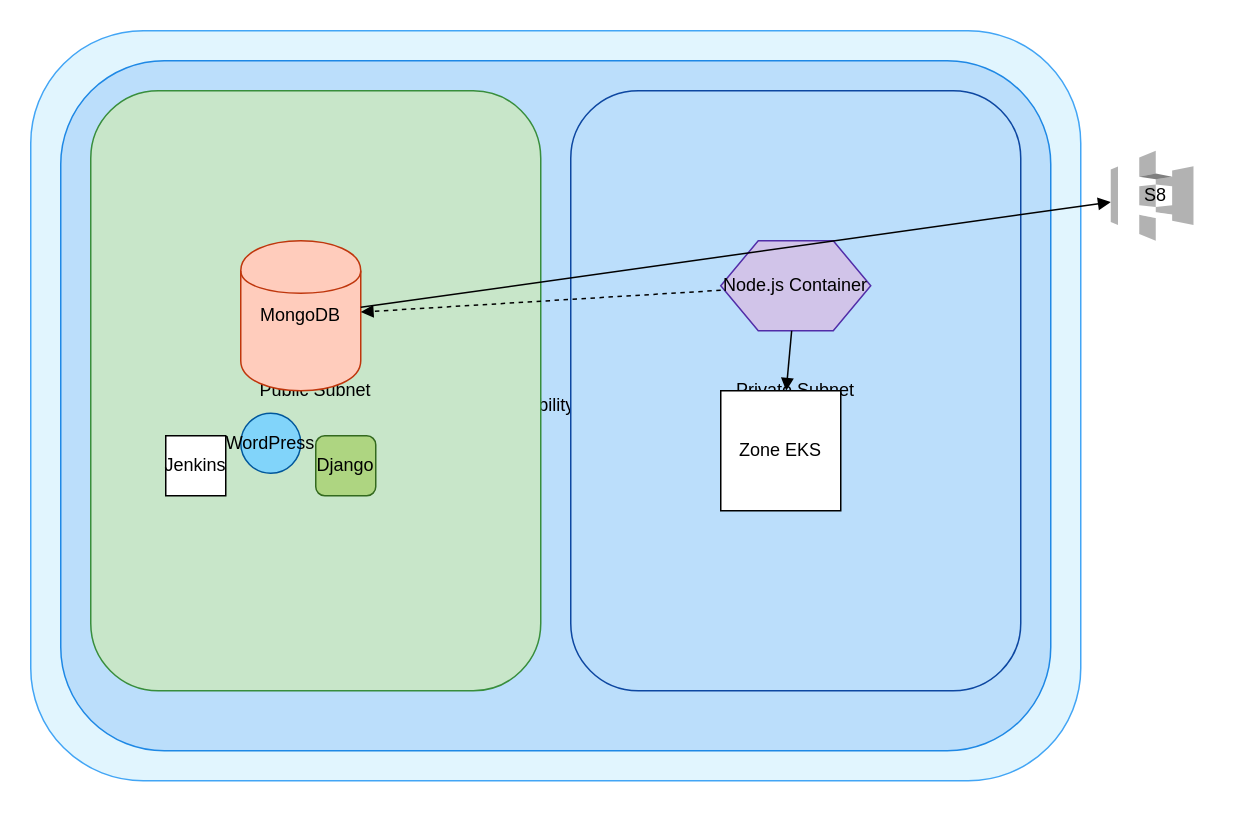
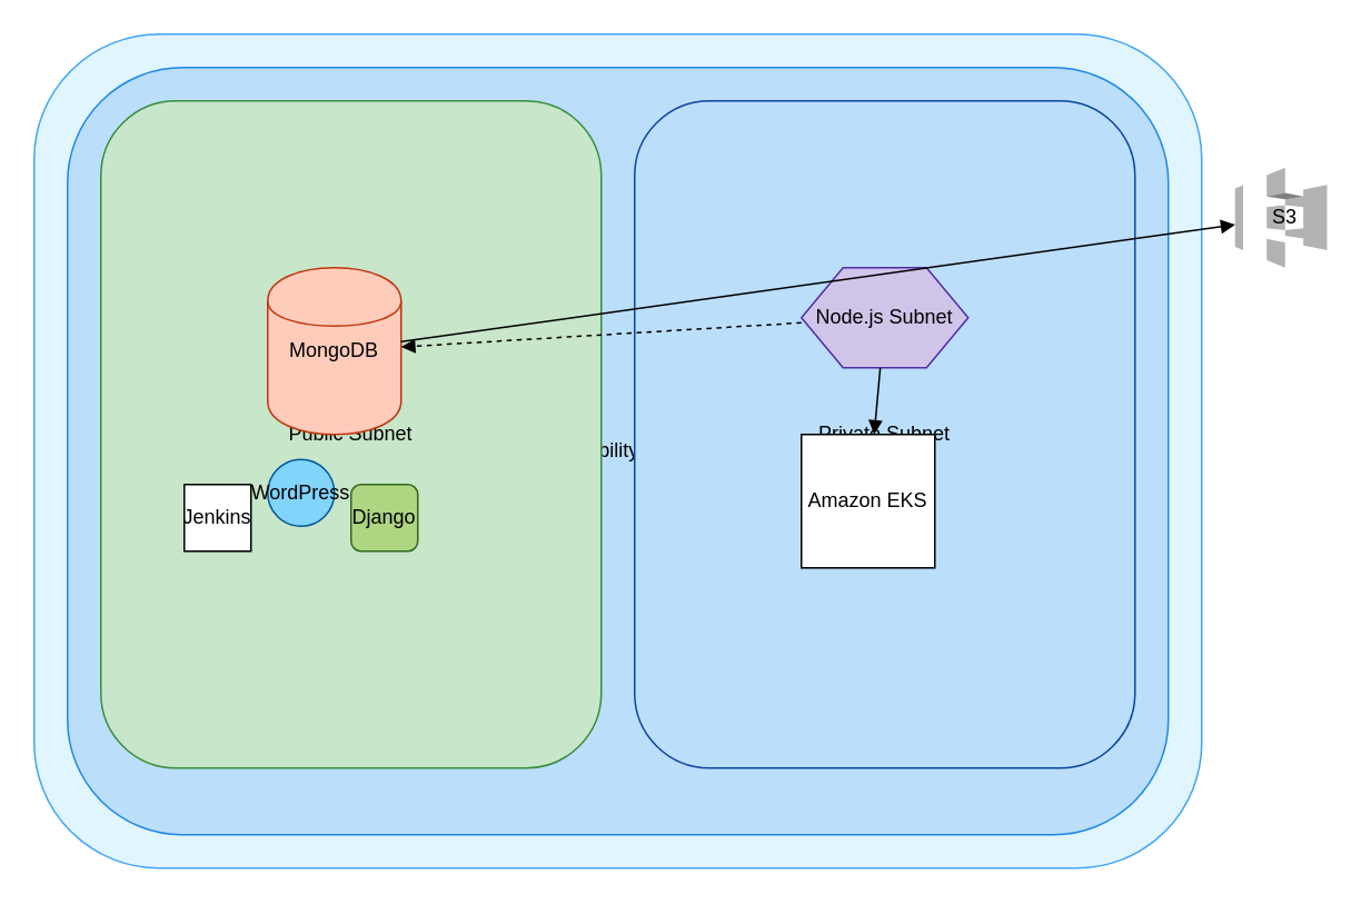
  <mxCell id="0" />
  <mxCell id="1" parent="0" />
  <mxCell id="2" value="VPC" style="rounded=1;whiteSpace=wrap;html=1;fillColor=#E1F5FE;strokeColor=#42A5F5;" vertex="1" parent="1"><mxGeometry x="20" y="20" width="700" height="500" as="geometry" /></mxCell>
  <mxCell id="3" value="Availability Zone" style="rounded=1;whiteSpace=wrap;html=1;fillColor=#BBDEFB;strokeColor=#1E88E5;" vertex="1" parent="2"><mxGeometry x="20" y="20" width="660" height="460" as="geometry" /></mxCell>
  <mxCell id="4" value="Public Subnet" style="rounded=1;whiteSpace=wrap;html=1;fillColor=#C8E6C9;strokeColor=#388E3C;" vertex="1" parent="3"><mxGeometry x="20" y="20" width="300" height="400" as="geometry" /></mxCell>
  <mxCell id="5" value="Private Subnet" style="rounded=1;whiteSpace=wrap;html=1;fillColor=#BBDEFB;strokeColor=#0D47A1;" vertex="1" parent="3"><mxGeometry x="340" y="20" width="300" height="400" as="geometry" /></mxCell>
  <mxCell id="6" value="MongoDB" style="shape=cylinder;whiteSpace=wrap;html=1;fillColor=#FFCCBC;strokeColor=#BF360C;" vertex="1" parent="4"><mxGeometry x="100" y="100" width="80" height="100" as="geometry" /></mxCell>
  <mxCell id="7" value="Jenkins" style="shape=mxgraph.cisco.misc.users;whiteSpace=wrap;html=1;" vertex="1" parent="4"><mxGeometry x="50" y="230" width="40" height="40" as="geometry" /></mxCell>
  <mxCell id="8" value="Django" style="whiteSpace=wrap;html=1;fillColor=#AED581;strokeColor=#33691E;rounded=1;" vertex="1" parent="4"><mxGeometry x="150" y="230" width="40" height="40" as="geometry" /></mxCell>
  <mxCell id="9" value="WordPress" style="ellipse;whiteSpace=wrap;html=1;fillColor=#81D4FA;strokeColor=#01579B;" vertex="1" parent="4"><mxGeometry x="100" y="215" width="40" height="40" as="geometry" /></mxCell>
- <mxCell id="10" value="Node.js Container" style="shape=hexagon;whiteSpace=wrap;html=1;fillColor=#D1C4E9;strokeColor=#512DA8;" vertex="1" parent="5"><mxGeometry x="100" y="100" width="100" height="60" as="geometry" /></mxCell>
- <mxCell id="11" value="Zone EKS" style="shape=mxgraph.aws3.kubernetes;whiteSpace=wrap;html=1;" vertex="1" parent="5"><mxGeometry x="100" y="200" width="80" height="80" as="geometry" /></mxCell>
- <mxCell id="12" value="S8" style="shape=mxgraph.aws3.s3;whiteSpace=wrap;html=1;" vertex="1" parent="1"><mxGeometry x="740" y="100" width="60" height="60" as="geometry" /></mxCell>
+ <mxCell id="10" value="Node.js Subnet" style="shape=hexagon;whiteSpace=wrap;html=1;fillColor=#D1C4E9;strokeColor=#512DA8;" vertex="1" parent="5"><mxGeometry x="100" y="100" width="100" height="60" as="geometry" /></mxCell>
+ <mxCell id="11" value="Amazon EKS" style="shape=mxgraph.aws3.kubernetes;whiteSpace=wrap;html=1;" vertex="1" parent="5"><mxGeometry x="100" y="200" width="80" height="80" as="geometry" /></mxCell>
+ <mxCell id="12" value="S3" style="shape=mxgraph.aws3.s3;whiteSpace=wrap;html=1;" vertex="1" parent="1"><mxGeometry x="740" y="100" width="60" height="60" as="geometry" /></mxCell>
  <mxCell id="13" style="endArrow=block;html=1;strokeColor=#000000;" edge="1" parent="1" source="6" target="12"><mxGeometry relative="1" as="geometry" /></mxCell>
  <mxCell id="14" style="endArrow=block;html=1;strokeColor=#000000;dashed=1;" edge="1" parent="1" source="10" target="6"><mxGeometry relative="1" as="geometry" /></mxCell>
  <mxCell id="15" style="endArrow=block;html=1;strokeColor=#000000;" edge="1" parent="1" source="10" target="11"><mxGeometry relative="1" as="geometry" /></mxCell>
